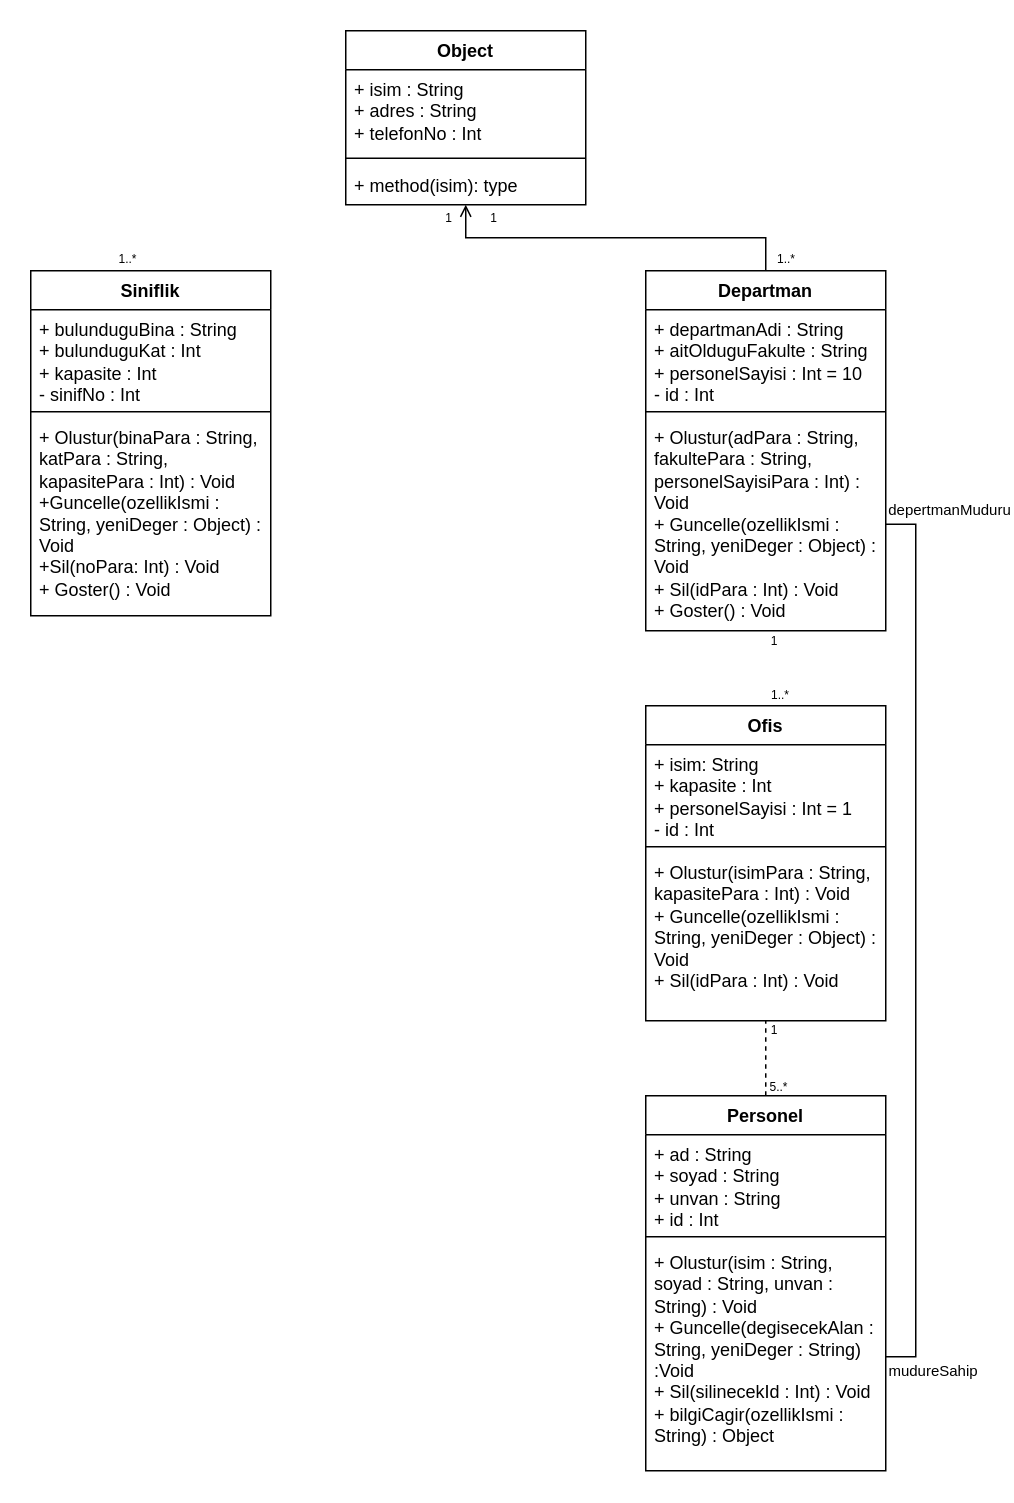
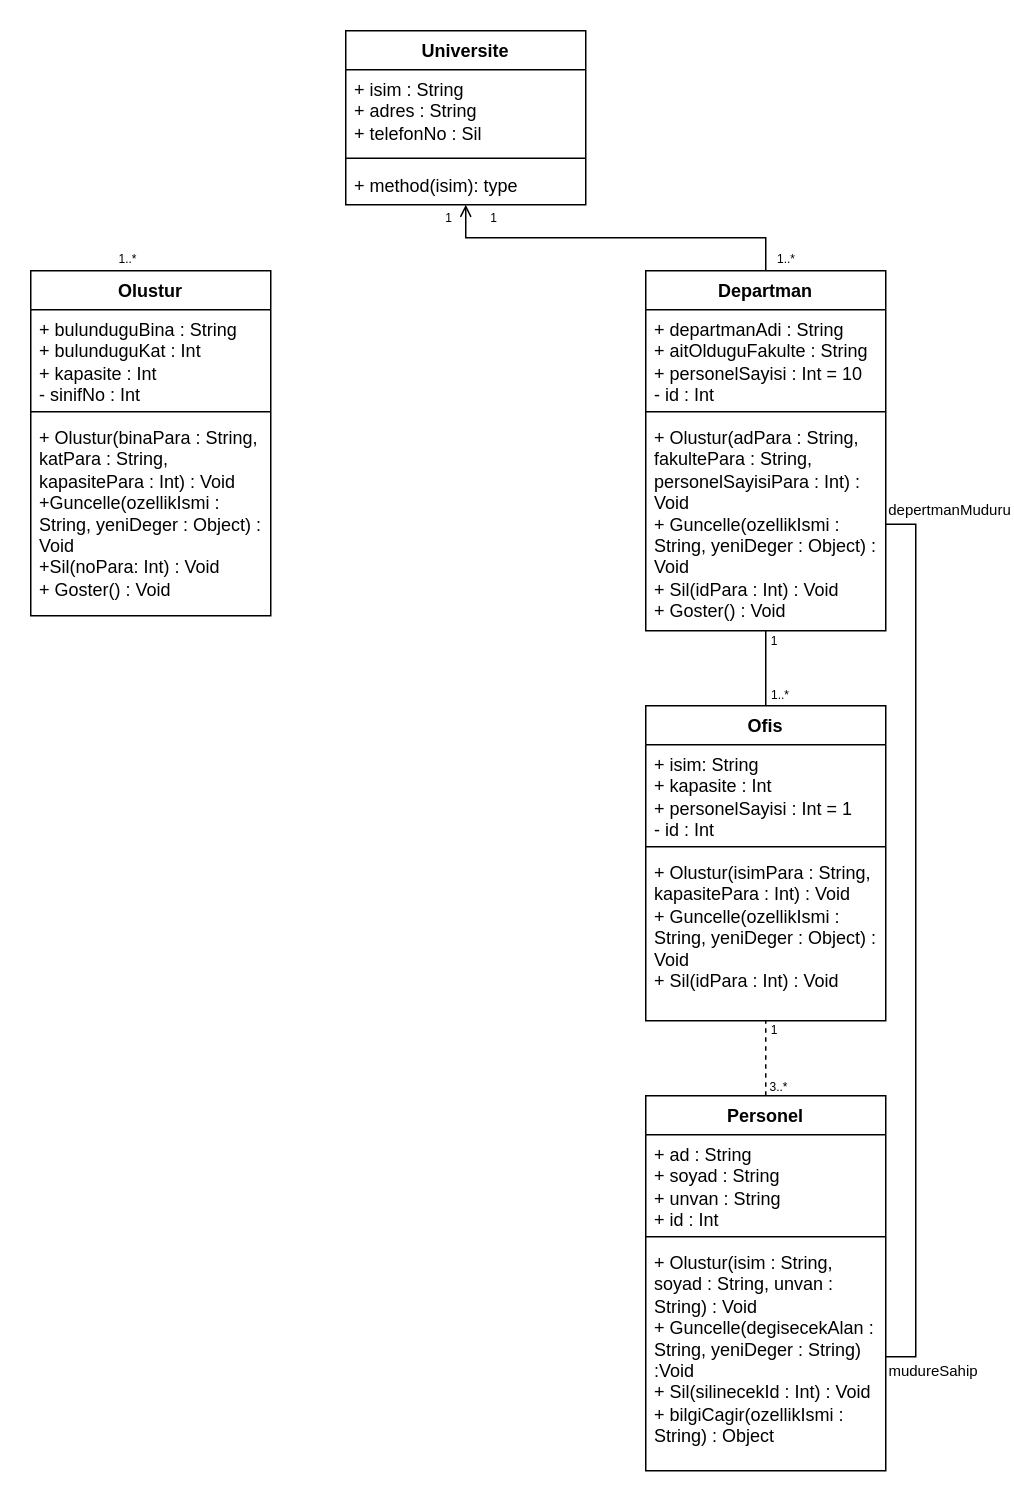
  <mxCell id="0" />
  <mxCell id="1" parent="0" />
- <mxCell id="2" value="Object" style="swimlane;fontStyle=1;align=center;verticalAlign=top;childLayout=stackLayout;horizontal=1;startSize=26;horizontalStack=0;resizeParent=1;resizeParentMax=0;resizeLast=0;collapsible=1;marginBottom=0;whiteSpace=wrap;html=1;" parent="1" vertex="1"><mxGeometry x="230" y="20" width="160" height="116" as="geometry" /></mxCell>
- <mxCell id="3" value="+ isim : String&lt;br&gt;+ adres : String&lt;br&gt;+ telefonNo : Int" style="text;strokeColor=none;fillColor=none;align=left;verticalAlign=top;spacingLeft=4;spacingRight=4;overflow=hidden;rotatable=0;points=[[0,0.5],[1,0.5]];portConstraint=eastwest;whiteSpace=wrap;html=1;" parent="2" vertex="1"><mxGeometry y="26" width="160" height="54" as="geometry" /></mxCell>
+ <mxCell id="2" value="Universite" style="swimlane;fontStyle=1;align=center;verticalAlign=top;childLayout=stackLayout;horizontal=1;startSize=26;horizontalStack=0;resizeParent=1;resizeParentMax=0;resizeLast=0;collapsible=1;marginBottom=0;whiteSpace=wrap;html=1;" parent="1" vertex="1"><mxGeometry x="230" y="20" width="160" height="116" as="geometry" /></mxCell>
+ <mxCell id="3" value="+ isim : String&lt;br&gt;+ adres : String&lt;br&gt;+ telefonNo : Sil" style="text;strokeColor=none;fillColor=none;align=left;verticalAlign=top;spacingLeft=4;spacingRight=4;overflow=hidden;rotatable=0;points=[[0,0.5],[1,0.5]];portConstraint=eastwest;whiteSpace=wrap;html=1;" parent="2" vertex="1"><mxGeometry y="26" width="160" height="54" as="geometry" /></mxCell>
  <mxCell id="4" value="" style="line;strokeWidth=1;fillColor=none;align=left;verticalAlign=middle;spacingTop=-1;spacingLeft=3;spacingRight=3;rotatable=0;labelPosition=right;points=[];portConstraint=eastwest;strokeColor=inherit;" parent="2" vertex="1"><mxGeometry y="80" width="160" height="10" as="geometry" /></mxCell>
  <mxCell id="5" value="+ method(isim): type" style="text;strokeColor=none;fillColor=none;align=left;verticalAlign=top;spacingLeft=4;spacingRight=4;overflow=hidden;rotatable=0;points=[[0,0.5],[1,0.5]];portConstraint=eastwest;whiteSpace=wrap;html=1;" parent="2" vertex="1"><mxGeometry y="90" width="160" height="26" as="geometry" /></mxCell>
- <mxCell id="6" value="Siniflik" style="swimlane;fontStyle=1;align=center;verticalAlign=top;childLayout=stackLayout;horizontal=1;startSize=26;horizontalStack=0;resizeParent=1;resizeParentMax=0;resizeLast=0;collapsible=1;marginBottom=0;whiteSpace=wrap;html=1;" parent="1" vertex="1"><mxGeometry x="20" y="180" width="160" height="230" as="geometry" /></mxCell>
+ <mxCell id="6" value="Olustur" style="swimlane;fontStyle=1;align=center;verticalAlign=top;childLayout=stackLayout;horizontal=1;startSize=26;horizontalStack=0;resizeParent=1;resizeParentMax=0;resizeLast=0;collapsible=1;marginBottom=0;whiteSpace=wrap;html=1;" parent="1" vertex="1"><mxGeometry x="20" y="180" width="160" height="230" as="geometry" /></mxCell>
  <mxCell id="7" value="+ bulunduguBina : String&lt;br&gt;+ bulunduguKat : Int&lt;br&gt;+ kapasite : Int&lt;br&gt;- sinifNo : Int" style="text;strokeColor=none;fillColor=none;align=left;verticalAlign=top;spacingLeft=4;spacingRight=4;overflow=hidden;rotatable=0;points=[[0,0.5],[1,0.5]];portConstraint=eastwest;whiteSpace=wrap;html=1;" parent="6" vertex="1"><mxGeometry y="26" width="160" height="64" as="geometry" /></mxCell>
  <mxCell id="8" value="" style="line;strokeWidth=1;fillColor=none;align=left;verticalAlign=middle;spacingTop=-1;spacingLeft=3;spacingRight=3;rotatable=0;labelPosition=right;points=[];portConstraint=eastwest;strokeColor=inherit;" parent="6" vertex="1"><mxGeometry y="90" width="160" height="8" as="geometry" /></mxCell>
  <mxCell id="9" value="+ Olustur(binaPara : String, katPara : String, kapasitePara : Int) : Void&lt;br&gt;+Guncelle(ozellikIsmi : String, yeniDeger : Object) : Void&lt;br&gt;+Sil(noPara: Int) : Void&lt;br&gt;+ Goster() : Void" style="text;strokeColor=none;fillColor=none;align=left;verticalAlign=top;spacingLeft=4;spacingRight=4;overflow=hidden;rotatable=0;points=[[0,0.5],[1,0.5]];portConstraint=eastwest;whiteSpace=wrap;html=1;" parent="6" vertex="1"><mxGeometry y="98" width="160" height="132" as="geometry" /></mxCell>
+ <mxCell id="10" style="edgeStyle=orthogonalEdgeStyle;rounded=0;orthogonalLoop=1;jettySize=auto;html=1;exitX=0.5;exitY=0;exitDx=0;exitDy=0;endArrow=none;endFill=0;verticalAlign=middle;horizontal=1;" parent="1" source="11" target="16" edge="1"><mxGeometry relative="1" as="geometry" /></mxCell>
  <mxCell id="11" value="Ofis" style="swimlane;fontStyle=1;align=center;verticalAlign=top;childLayout=stackLayout;horizontal=1;startSize=26;horizontalStack=0;resizeParent=1;resizeParentMax=0;resizeLast=0;collapsible=1;marginBottom=0;whiteSpace=wrap;html=1;" parent="1" vertex="1"><mxGeometry x="430" y="470" width="160" height="210" as="geometry" /></mxCell>
  <mxCell id="12" value="+ isim: String&lt;br&gt;+ kapasite : Int&lt;br&gt;+ personelSayisi : Int = 1&lt;br&gt;- id : Int" style="text;strokeColor=none;fillColor=none;align=left;verticalAlign=top;spacingLeft=4;spacingRight=4;overflow=hidden;rotatable=0;points=[[0,0.5],[1,0.5]];portConstraint=eastwest;whiteSpace=wrap;html=1;" parent="11" vertex="1"><mxGeometry y="26" width="160" height="64" as="geometry" /></mxCell>
  <mxCell id="13" value="" style="line;strokeWidth=1;fillColor=none;align=left;verticalAlign=middle;spacingTop=-1;spacingLeft=3;spacingRight=3;rotatable=0;labelPosition=right;points=[];portConstraint=eastwest;strokeColor=inherit;" parent="11" vertex="1"><mxGeometry y="90" width="160" height="8" as="geometry" /></mxCell>
  <mxCell id="14" value="+ Olustur(isimPara : String, kapasitePara : Int) : Void&lt;br&gt;+ Guncelle(ozellikIsmi : String, yeniDeger : Object) : Void&lt;br&gt;+ Sil(idPara : Int) : Void" style="text;strokeColor=none;fillColor=none;align=left;verticalAlign=top;spacingLeft=4;spacingRight=4;overflow=hidden;rotatable=0;points=[[0,0.5],[1,0.5]];portConstraint=eastwest;whiteSpace=wrap;html=1;" parent="11" vertex="1"><mxGeometry y="98" width="160" height="112" as="geometry" /></mxCell>
  <mxCell id="15" style="edgeStyle=orthogonalEdgeStyle;rounded=0;orthogonalLoop=1;jettySize=auto;html=1;exitX=0.5;exitY=0;exitDx=0;exitDy=0;endArrow=open;endFill=1;" parent="1" source="16" target="2" edge="1"><mxGeometry relative="1" as="geometry" /></mxCell>
  <mxCell id="16" value="Departman" style="swimlane;fontStyle=1;align=center;verticalAlign=top;childLayout=stackLayout;horizontal=1;startSize=26;horizontalStack=0;resizeParent=1;resizeParentMax=0;resizeLast=0;collapsible=1;marginBottom=0;whiteSpace=wrap;html=1;" parent="1" vertex="1"><mxGeometry x="430" y="180" width="160" height="240" as="geometry" /></mxCell>
  <mxCell id="17" value="+ departmanAdi : String&lt;br&gt;+ aitOlduguFakulte : String&lt;br&gt;+ personelSayisi : Int = 10&lt;br&gt;- id : Int" style="text;strokeColor=none;fillColor=none;align=left;verticalAlign=top;spacingLeft=4;spacingRight=4;overflow=hidden;rotatable=0;points=[[0,0.5],[1,0.5]];portConstraint=eastwest;whiteSpace=wrap;html=1;" parent="16" vertex="1"><mxGeometry y="26" width="160" height="64" as="geometry" /></mxCell>
  <mxCell id="18" value="" style="line;strokeWidth=1;fillColor=none;align=left;verticalAlign=middle;spacingTop=-1;spacingLeft=3;spacingRight=3;rotatable=0;labelPosition=right;points=[];portConstraint=eastwest;strokeColor=inherit;" parent="16" vertex="1"><mxGeometry y="90" width="160" height="8" as="geometry" /></mxCell>
  <mxCell id="19" value="+ Olustur(adPara : String, fakultePara : String, personelSayisiPara : Int) : Void&lt;br&gt;+ Guncelle(ozellikIsmi : String, yeniDeger : Object) : Void&lt;br&gt;+ Sil(idPara : Int) : Void&lt;br&gt;+ Goster() : Void" style="text;strokeColor=none;fillColor=none;align=left;verticalAlign=top;spacingLeft=4;spacingRight=4;overflow=hidden;rotatable=0;points=[[0,0.5],[1,0.5]];portConstraint=eastwest;whiteSpace=wrap;html=1;" parent="16" vertex="1"><mxGeometry y="98" width="160" height="142" as="geometry" /></mxCell>
  <mxCell id="20" style="edgeStyle=orthogonalEdgeStyle;rounded=0;orthogonalLoop=1;jettySize=auto;html=1;exitX=0.5;exitY=0;exitDx=0;exitDy=0;endArrow=none;endFill=0;strokeColor=default;dashed=1;" parent="1" source="21" target="11" edge="1"><mxGeometry relative="1" as="geometry" /></mxCell>
  <mxCell id="21" value="Personel" style="swimlane;fontStyle=1;align=center;verticalAlign=top;childLayout=stackLayout;horizontal=1;startSize=26;horizontalStack=0;resizeParent=1;resizeParentMax=0;resizeLast=0;collapsible=1;marginBottom=0;whiteSpace=wrap;html=1;" parent="1" vertex="1"><mxGeometry x="430" y="730" width="160" height="250" as="geometry" /></mxCell>
  <mxCell id="22" value="+ ad : String&lt;br&gt;+ soyad : String&lt;br&gt;+ unvan : String&lt;br&gt;+ id : Int" style="text;strokeColor=none;fillColor=none;align=left;verticalAlign=top;spacingLeft=4;spacingRight=4;overflow=hidden;rotatable=0;points=[[0,0.5],[1,0.5]];portConstraint=eastwest;whiteSpace=wrap;html=1;" parent="21" vertex="1"><mxGeometry y="26" width="160" height="64" as="geometry" /></mxCell>
  <mxCell id="23" value="" style="line;strokeWidth=1;fillColor=none;align=left;verticalAlign=middle;spacingTop=-1;spacingLeft=3;spacingRight=3;rotatable=0;labelPosition=right;points=[];portConstraint=eastwest;strokeColor=inherit;" parent="21" vertex="1"><mxGeometry y="90" width="160" height="8" as="geometry" /></mxCell>
  <mxCell id="24" value="+ Olustur(isim : String, soyad : String, unvan : String) : Void&lt;br&gt;+ Guncelle(degisecekAlan : String, yeniDeger : String) :Void&lt;br&gt;+ Sil(silinecekId : Int) : Void&lt;br&gt;+ bilgiCagir(ozellikIsmi : String) : Object" style="text;strokeColor=none;fillColor=none;align=left;verticalAlign=top;spacingLeft=4;spacingRight=4;overflow=hidden;rotatable=0;points=[[0,0.5],[1,0.5]];portConstraint=eastwest;whiteSpace=wrap;html=1;" parent="21" vertex="1"><mxGeometry y="98" width="160" height="152" as="geometry" /></mxCell>
  <mxCell id="25" value="1..*" style="text;html=1;strokeColor=none;fillColor=none;align=center;verticalAlign=middle;whiteSpace=wrap;rounded=0;fontSize=8;" parent="1" vertex="1"><mxGeometry x="70" y="167" width="30" height="10" as="geometry" /></mxCell>
  <mxCell id="26" value="1" style="text;html=1;strokeColor=none;fillColor=none;align=center;verticalAlign=middle;whiteSpace=wrap;rounded=0;fontSize=8;" parent="1" vertex="1"><mxGeometry x="284" y="140" width="30" height="10" as="geometry" /></mxCell>
  <mxCell id="27" value="1" style="text;html=1;strokeColor=none;fillColor=none;align=center;verticalAlign=middle;whiteSpace=wrap;rounded=0;fontSize=8;" parent="1" vertex="1"><mxGeometry x="314" y="140" width="30" height="10" as="geometry" /></mxCell>
  <mxCell id="28" value="1..*" style="text;html=1;strokeColor=none;fillColor=none;align=center;verticalAlign=middle;whiteSpace=wrap;rounded=0;fontSize=8;" parent="1" vertex="1"><mxGeometry x="509" y="167" width="30" height="10" as="geometry" /></mxCell>
  <mxCell id="29" value="1..*" style="text;html=1;strokeColor=none;fillColor=none;align=center;verticalAlign=middle;whiteSpace=wrap;rounded=0;fontSize=8;" parent="1" vertex="1"><mxGeometry x="505" y="458" width="30" height="10" as="geometry" /></mxCell>
  <mxCell id="30" value="1" style="text;html=1;strokeColor=none;fillColor=none;align=center;verticalAlign=middle;whiteSpace=wrap;rounded=0;fontSize=8;" parent="1" vertex="1"><mxGeometry x="501" y="422" width="30" height="10" as="geometry" /></mxCell>
- <mxCell id="31" value="5..*" style="text;html=1;strokeColor=none;fillColor=none;align=center;verticalAlign=middle;whiteSpace=wrap;rounded=0;fontSize=8;" parent="1" vertex="1"><mxGeometry x="504" y="719" width="30" height="10" as="geometry" /></mxCell>
+ <mxCell id="31" value="3..*" style="text;html=1;strokeColor=none;fillColor=none;align=center;verticalAlign=middle;whiteSpace=wrap;rounded=0;fontSize=8;" parent="1" vertex="1"><mxGeometry x="504" y="719" width="30" height="10" as="geometry" /></mxCell>
  <mxCell id="32" value="1" style="text;html=1;strokeColor=none;fillColor=none;align=center;verticalAlign=middle;whiteSpace=wrap;rounded=0;fontSize=8;" parent="1" vertex="1"><mxGeometry x="501" y="681" width="30" height="10" as="geometry" /></mxCell>
  <mxCell id="33" style="edgeStyle=orthogonalEdgeStyle;rounded=0;orthogonalLoop=1;jettySize=auto;html=1;exitX=1;exitY=0.5;exitDx=0;exitDy=0;endArrow=none;endFill=0;" edge="1" parent="1" source="24" target="19"><mxGeometry relative="1" as="geometry" /></mxCell>
  <mxCell id="34" value="depertmanMuduru" style="text;html=1;strokeColor=none;fillColor=none;align=center;verticalAlign=middle;whiteSpace=wrap;rounded=0;fontSize=10;rotation=0;" vertex="1" parent="1"><mxGeometry x="618" y="334" width="30" height="10" as="geometry" /></mxCell>
  <mxCell id="35" value="mudureSahip" style="text;html=1;strokeColor=none;fillColor=none;align=center;verticalAlign=middle;whiteSpace=wrap;rounded=0;fontSize=10;rotation=0;" vertex="1" parent="1"><mxGeometry x="607" y="908" width="30" height="10" as="geometry" /></mxCell>
